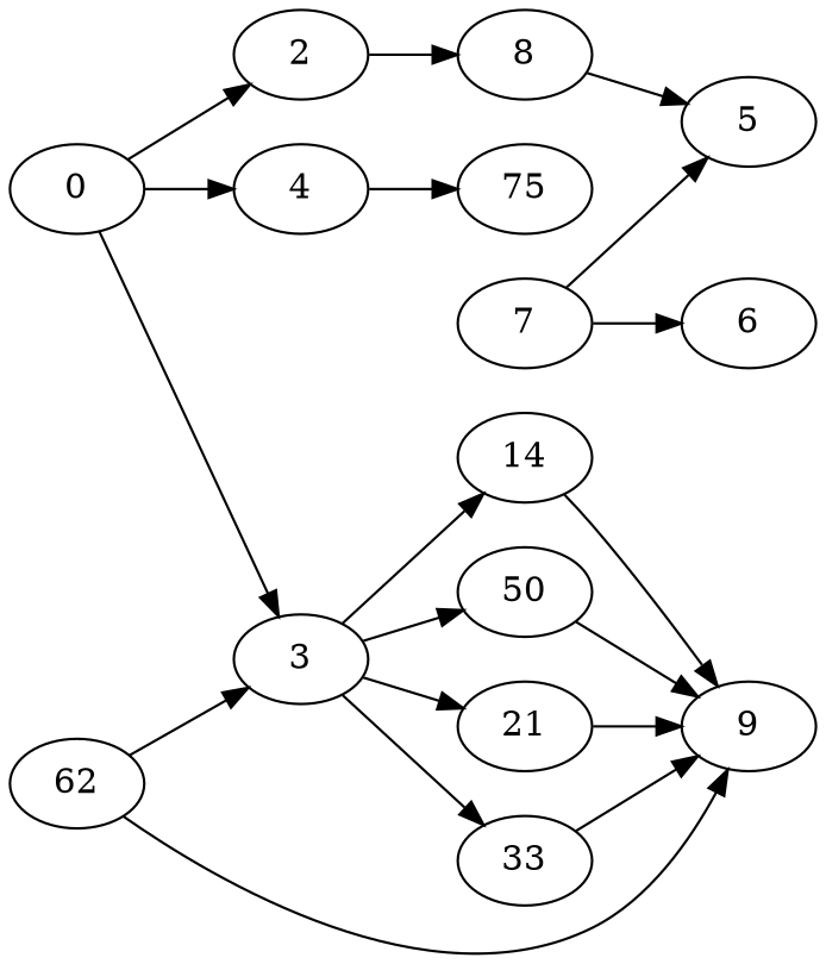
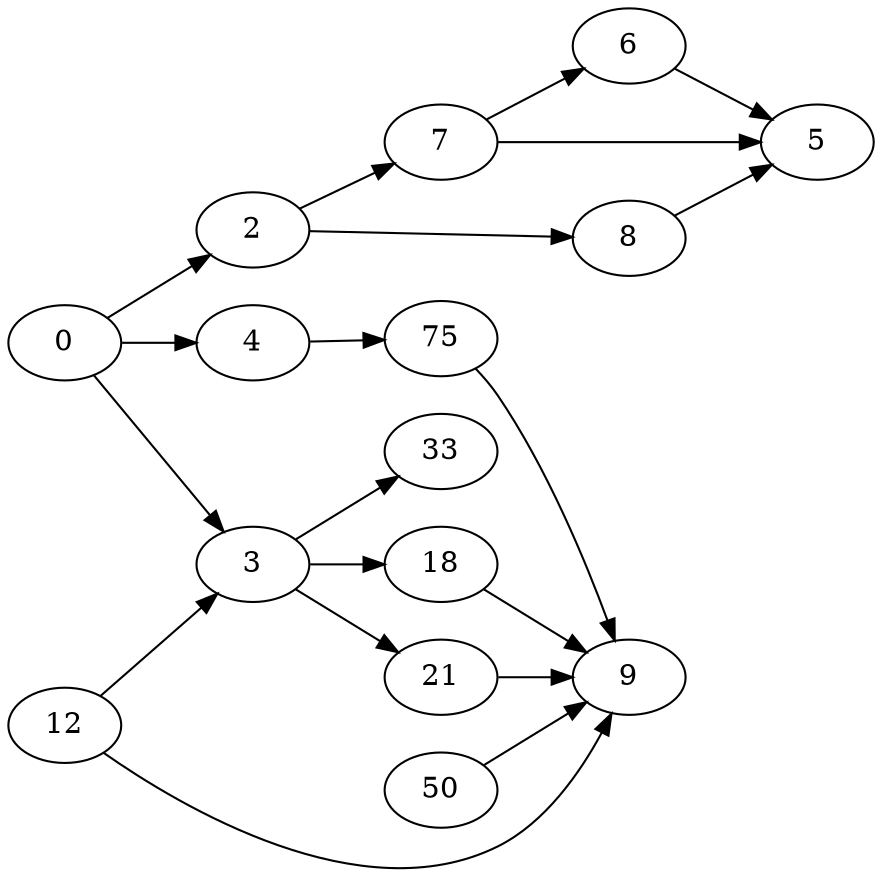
  digraph {
    "Duplicate states"=0
    GraphType=S_P
    "Max states in OPEN"=0
    Modes="120000ms; topo-ordered tasks, ; Pruning: task equivalence, fixed order ready list, ; F-value: ; Optimisation: best schedule length (SL) optimisation on equal, "
    NumberOfTasks=16
    "Pruned using list schedule length"=198
    "States removed from OPEN"=0
    TargetSystem="Homogeneous-2"
    "Time to schedule (ms)"=177
    "Total idle time"=24
    "Total schedule length"=65
    "Total sequential time"=85
    "Total states created"=1326
    rankdir=LR
    node ["Finish time"=42 Processor=0 "Start time"=42 Weight=6]
    edge [Weight=62]
    0 ["Finish time"=6 "Start time"=0]
    3 ["Finish time"=32 Processor=1 "Start time"=24 Weight=8]
    2 ["Finish time"=25 "Start time"=19]
    4 ["Finish time"=14 "Start time"=6 Weight=8]
    n5 ["Finish time"=52 Processor=1 Weight=10 label=21]
    n6 ["Finish time"=60 Processor=1 "Start time"=58 Weight=2 label=33]
-   14 [Processor=1 "Start time"=36]
+   14 [Processor=1 "Start time"=36 label=18]
    n8 ["Finish time"=36 Processor=1 "Start time"=32 Weight=4 label=50]
    7 ["Start time"=35 Weight=7]
    8 ["Finish time"=35 "Start time"=29]
    n11 ["Finish time"=19 "Start time"=14 Weight=5 label=75]
    9 ["Finish time"=62 Processor=1 "Start time"=60 Weight=2]
-   12 ["Finish time"=58 Processor=1 "Start time"=52 label=62]
+   12 ["Finish time"=58 Processor=1 "Start time"=52]
    6 ["Finish time"=29 "Start time"=25 Weight=4]
    5 ["Finish time"=44 Weight=2]
    0 -> 3 [Weight=18]
    0 -> 2
    0 -> 4 [Weight=12]
    3 -> n5 [Weight=55]
    3 -> n6 [Weight=31]
    3 -> 14
-   3 -> n8 [Weight=55]
+   2 -> 7 [Weight=43]
    2 -> 8 [Weight=43]
    4 -> n11 [Weight=31]
    n5 -> 9 [Weight=49]
-   n6 -> 9 [Weight=37]
+   n11 -> 9 [Weight=37]
    14 -> 9 [Weight=12]
    n8 -> 9 [Weight=12]
    7 -> 6
    7 -> 5 [Weight=31]
    8 -> 5 [Weight=25]
    12 -> 3 [Weight=43]
    12 -> 9 [Weight=12]
+   6 -> 5
  }
